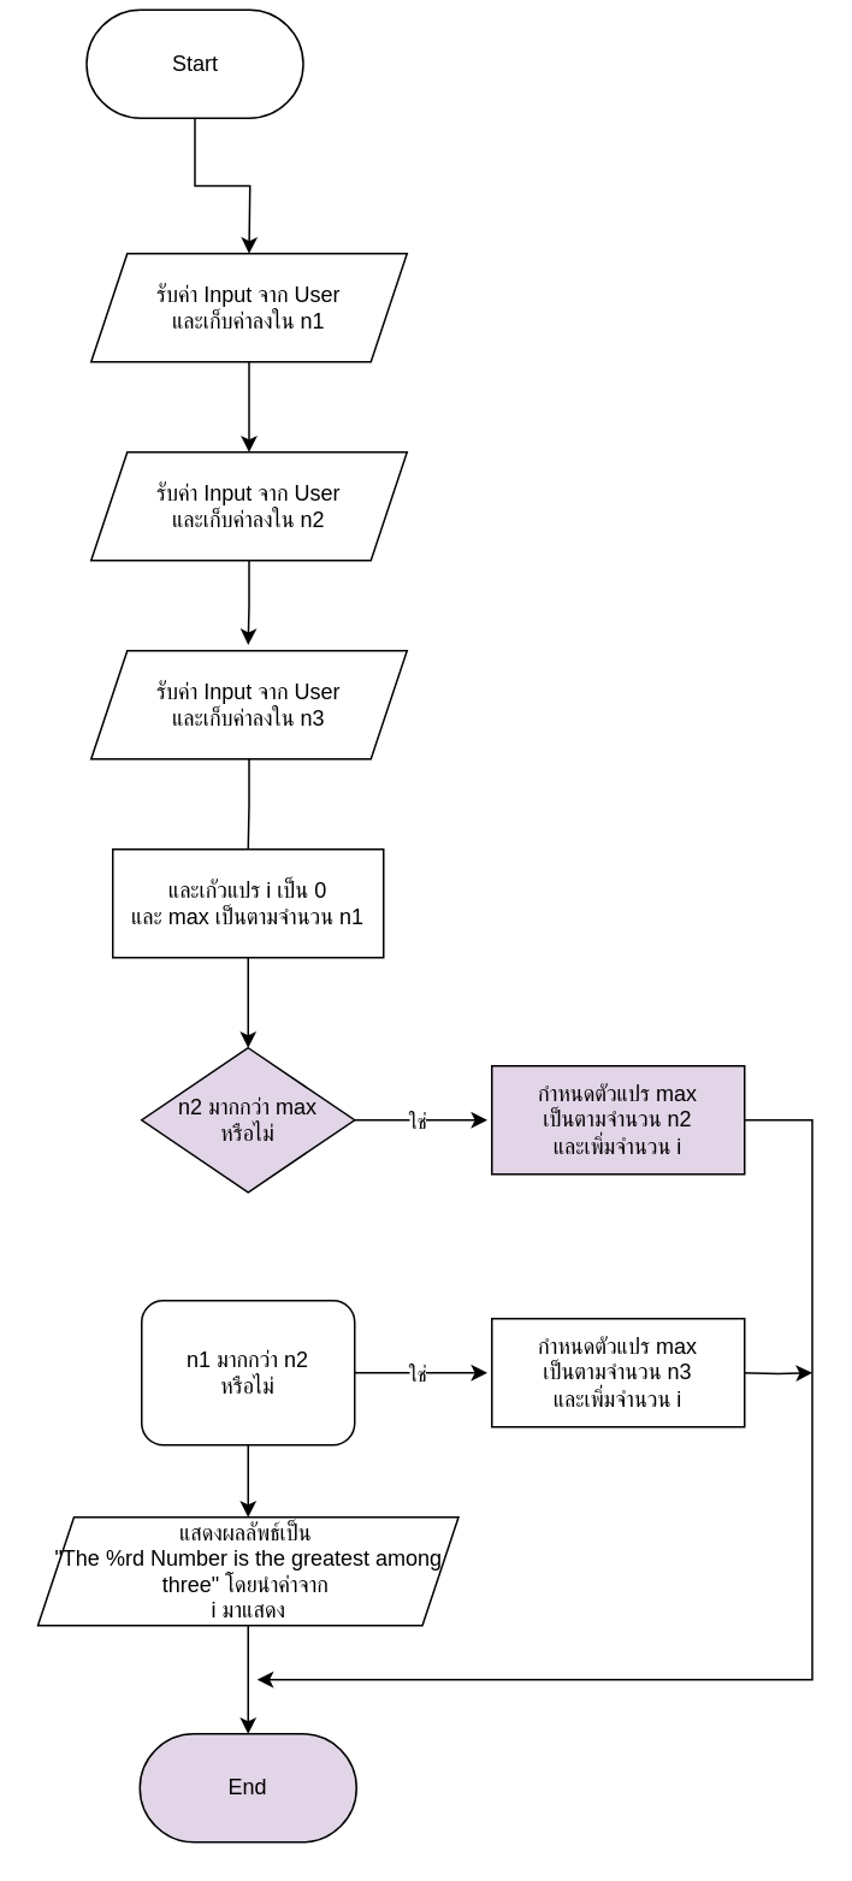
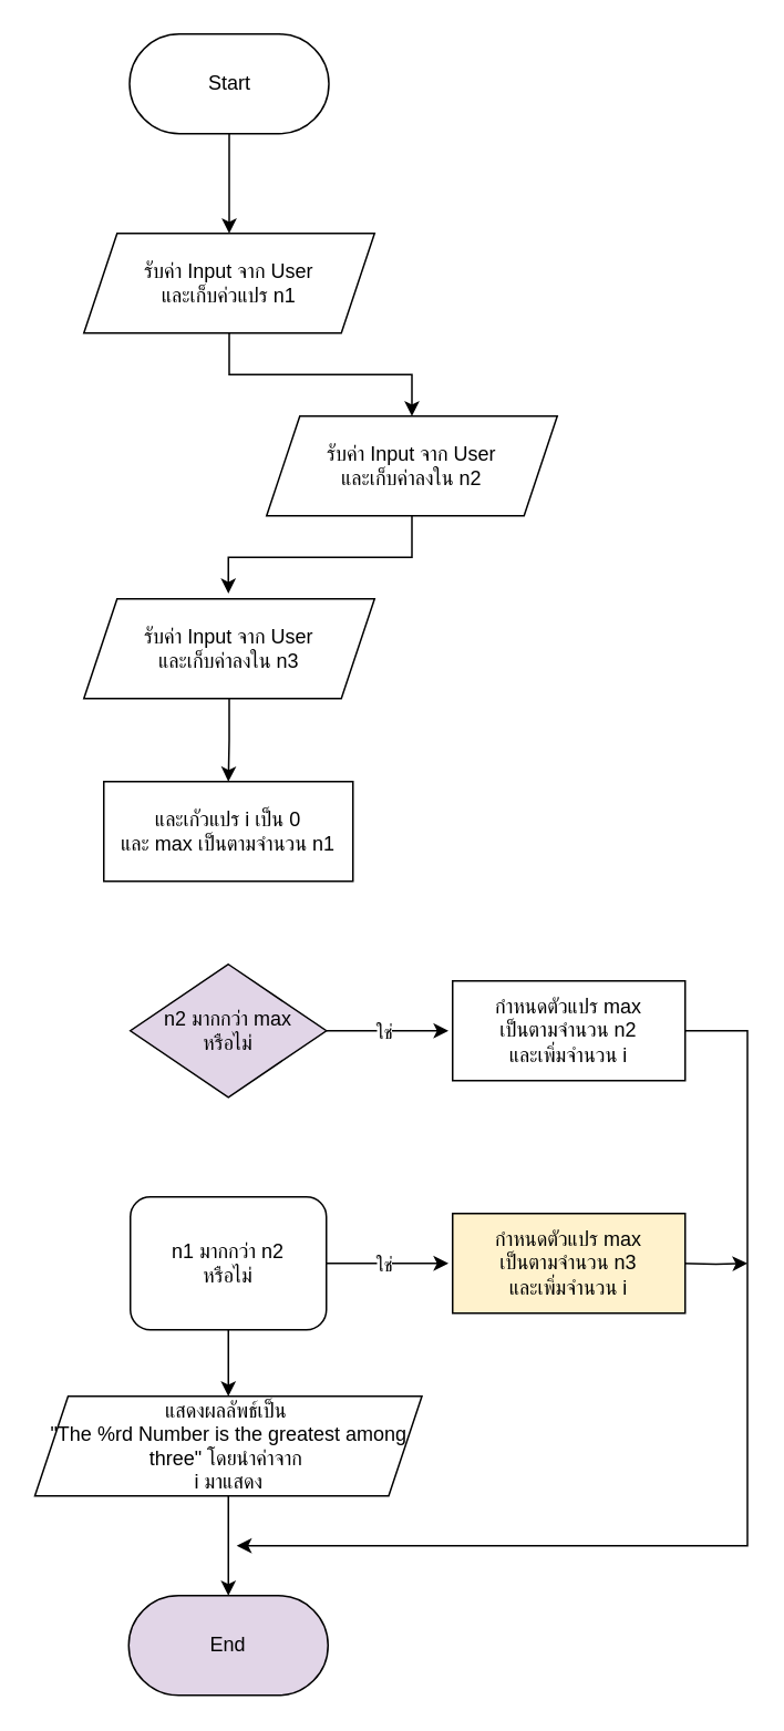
  <mxCell id="0" />
  <mxCell id="1" parent="0" />
  <mxCell id="2" style="edgeStyle=orthogonalEdgeStyle;rounded=0;orthogonalLoop=1;jettySize=auto;html=1;exitX=0.5;exitY=1;exitDx=0;exitDy=0;entryX=0.5;entryY=0;entryDx=0;entryDy=0;" edge="1" parent="1" source="3"><mxGeometry relative="1" as="geometry"><mxPoint x="137.5" y="140" as="targetPoint" /></mxGeometry></mxCell>
- <mxCell id="3" value="Start" style="rounded=1;whiteSpace=wrap;html=1;arcSize=50;" vertex="1" parent="1"><mxGeometry x="47.5" y="5" width="120" height="60" as="geometry" /></mxCell>
+ <mxCell id="3" value="Start" style="rounded=1;whiteSpace=wrap;html=1;arcSize=50;" vertex="1" parent="1"><mxGeometry x="77.5" y="20" width="120" height="60" as="geometry" /></mxCell>
  <mxCell id="4" value="" style="edgeStyle=orthogonalEdgeStyle;rounded=0;orthogonalLoop=1;jettySize=auto;html=1;" edge="1" parent="1" source="6"><mxGeometry relative="1" as="geometry"><mxPoint x="269.5" y="620" as="targetPoint" /></mxGeometry></mxCell>
  <mxCell id="5" value="ใช่" style="edgeLabel;html=1;align=center;verticalAlign=middle;resizable=0;points=[];" vertex="1" connectable="0" parent="4"><mxGeometry x="-0.084" relative="1" as="geometry"><mxPoint as="offset" /></mxGeometry></mxCell>
  <mxCell id="6" value="n2 มากกว่า max&lt;div&gt;หรือไม่&lt;/div&gt;" style="rhombus;whiteSpace=wrap;html=1;fillColor=#e1d5e7;" vertex="1" parent="1"><mxGeometry x="78" y="580" width="118" height="80" as="geometry" /></mxCell>
  <mxCell id="7" style="edgeStyle=orthogonalEdgeStyle;rounded=0;orthogonalLoop=1;jettySize=auto;html=1;exitX=1;exitY=0.5;exitDx=0;exitDy=0;" edge="1" parent="1"><mxGeometry relative="1" as="geometry"><mxPoint x="142" y="930" as="targetPoint" /><Array as="points"><mxPoint x="449.5" y="620" /><mxPoint x="449.5" y="930" /></Array><mxPoint x="409.5" y="620" as="sourcePoint" /></mxGeometry></mxCell>
  <mxCell id="8" value="" style="edgeStyle=orthogonalEdgeStyle;rounded=0;orthogonalLoop=1;jettySize=auto;html=1;" edge="1" parent="1" source="11"><mxGeometry relative="1" as="geometry"><mxPoint x="269.5" y="760" as="targetPoint" /></mxGeometry></mxCell>
  <mxCell id="9" value="ใช่" style="edgeLabel;html=1;align=center;verticalAlign=middle;resizable=0;points=[];" vertex="1" connectable="0" parent="8"><mxGeometry x="-0.084" relative="1" as="geometry"><mxPoint as="offset" /></mxGeometry></mxCell>
  <mxCell id="10" style="edgeStyle=orthogonalEdgeStyle;rounded=0;orthogonalLoop=1;jettySize=auto;html=1;exitX=0.5;exitY=1;exitDx=0;exitDy=0;entryX=0.5;entryY=0;entryDx=0;entryDy=0;" edge="1" parent="1" source="11" target="14"><mxGeometry relative="1" as="geometry" /></mxCell>
  <mxCell id="11" value="n1 มากกว่า n2&lt;div&gt;หรือไม่&lt;/div&gt;" style="whiteSpace=wrap;html=1;rounded=1;" vertex="1" parent="1"><mxGeometry x="78" y="720" width="118" height="80" as="geometry" /></mxCell>
  <mxCell id="12" style="edgeStyle=orthogonalEdgeStyle;rounded=0;orthogonalLoop=1;jettySize=auto;html=1;exitX=1;exitY=0.5;exitDx=0;exitDy=0;" edge="1" parent="1"><mxGeometry relative="1" as="geometry"><mxPoint x="449.5" y="760.074" as="targetPoint" /><mxPoint x="409.5" y="760" as="sourcePoint" /></mxGeometry></mxCell>
  <mxCell id="13" style="edgeStyle=orthogonalEdgeStyle;rounded=0;orthogonalLoop=1;jettySize=auto;html=1;exitX=0.5;exitY=1;exitDx=0;exitDy=0;entryX=0.5;entryY=0;entryDx=0;entryDy=0;" edge="1" parent="1" source="14" target="15"><mxGeometry relative="1" as="geometry" /></mxCell>
  <mxCell id="14" value="แสดงผลลัพธ์&lt;span style=&quot;background-color: initial;&quot;&gt;เป็น&amp;nbsp;&lt;/span&gt;&lt;div&gt;&quot;&lt;span style=&quot;background-color: initial;&quot;&gt;The %rd Number is the greatest among three&lt;/span&gt;&lt;span style=&quot;background-color: initial;&quot;&gt;&quot;&amp;nbsp;&lt;/span&gt;&lt;span style=&quot;background-color: initial;&quot;&gt;โดยนำค่าจาก&amp;nbsp;&lt;/span&gt;&lt;/div&gt;&lt;div&gt;i มาแสดง&lt;/div&gt;" style="shape=parallelogram;perimeter=parallelogramPerimeter;whiteSpace=wrap;html=1;fixedSize=1;" vertex="1" parent="1"><mxGeometry x="20.5" y="840" width="233" height="60" as="geometry" /></mxCell>
  <mxCell id="15" value="End" style="rounded=1;whiteSpace=wrap;html=1;arcSize=50;fillColor=#e1d5e7;" vertex="1" parent="1"><mxGeometry x="77" y="960" width="120" height="60" as="geometry" /></mxCell>
  <mxCell id="16" style="edgeStyle=orthogonalEdgeStyle;rounded=0;orthogonalLoop=1;jettySize=auto;html=1;exitX=0.5;exitY=1;exitDx=0;exitDy=0;" edge="1" parent="1" source="17" target="18"><mxGeometry relative="1" as="geometry" /></mxCell>
- <mxCell id="17" value="รับค่า Input จาก User&lt;div&gt;และเก็บค่าลงใน n1&lt;/div&gt;" style="shape=parallelogram;perimeter=parallelogramPerimeter;whiteSpace=wrap;html=1;fixedSize=1;" vertex="1" parent="1"><mxGeometry x="50" y="140" width="175" height="60" as="geometry" /></mxCell>
- <mxCell id="18" value="รับค่า Input จาก User&lt;div&gt;และเก็บค่าลงใน n2&lt;/div&gt;" style="shape=parallelogram;perimeter=parallelogramPerimeter;whiteSpace=wrap;html=1;fixedSize=1;" vertex="1" parent="1"><mxGeometry x="50" y="250" width="175" height="60" as="geometry" /></mxCell>
- <mxCell id="19" style="edgeStyle=orthogonalEdgeStyle;rounded=0;orthogonalLoop=1;jettySize=auto;html=1;exitX=0.5;exitY=1;exitDx=0;exitDy=0;entryX=0.5;entryY=0;entryDx=0;entryDy=0;endArrow=none;" edge="1" parent="1" source="20" target="23"><mxGeometry relative="1" as="geometry" /></mxCell>
+ <mxCell id="17" value="รับค่า Input จาก User&lt;div&gt;และเก็บค่วแปร n1&lt;/div&gt;" style="shape=parallelogram;perimeter=parallelogramPerimeter;whiteSpace=wrap;html=1;fixedSize=1;" vertex="1" parent="1"><mxGeometry x="50" y="140" width="175" height="60" as="geometry" /></mxCell>
+ <mxCell id="18" value="รับค่า Input จาก User&lt;div&gt;และเก็บค่าลงใน n2&lt;/div&gt;" style="shape=parallelogram;perimeter=parallelogramPerimeter;whiteSpace=wrap;html=1;fixedSize=1;" vertex="1" parent="1"><mxGeometry x="160" y="250" width="175" height="60" as="geometry" /></mxCell>
+ <mxCell id="19" style="edgeStyle=orthogonalEdgeStyle;rounded=0;orthogonalLoop=1;jettySize=auto;html=1;exitX=0.5;exitY=1;exitDx=0;exitDy=0;entryX=0.5;entryY=0;entryDx=0;entryDy=0;" edge="1" parent="1" source="20" target="23"><mxGeometry relative="1" as="geometry" /></mxCell>
  <mxCell id="20" value="รับค่า Input จาก User&lt;div&gt;และเก็บค่าลงใน n3&lt;/div&gt;" style="shape=parallelogram;perimeter=parallelogramPerimeter;whiteSpace=wrap;html=1;fixedSize=1;" vertex="1" parent="1"><mxGeometry x="50" y="360" width="175" height="60" as="geometry" /></mxCell>
  <mxCell id="21" style="edgeStyle=orthogonalEdgeStyle;rounded=0;orthogonalLoop=1;jettySize=auto;html=1;exitX=0.5;exitY=1;exitDx=0;exitDy=0;entryX=0.497;entryY=-0.054;entryDx=0;entryDy=0;entryPerimeter=0;" edge="1" parent="1" source="18" target="20"><mxGeometry relative="1" as="geometry" /></mxCell>
- <mxCell id="22" style="edgeStyle=orthogonalEdgeStyle;rounded=0;orthogonalLoop=1;jettySize=auto;html=1;exitX=0.5;exitY=1;exitDx=0;exitDy=0;entryX=0.5;entryY=0;entryDx=0;entryDy=0;" edge="1" parent="1" source="23" target="6"><mxGeometry relative="1" as="geometry" /></mxCell>
  <mxCell id="23" value="และเกัวแปร i เป็น 0&lt;div&gt;และ max เป็นตามจำนวน n1&lt;/div&gt;" style="rounded=0;whiteSpace=wrap;html=1;" vertex="1" parent="1"><mxGeometry x="62" y="470" width="150" height="60" as="geometry" /></mxCell>
- <mxCell id="24" value="กำหนดตัวแปร max&lt;div&gt;เป็นตามจำนวน n2&lt;/div&gt;&lt;div&gt;และเพิ่มจำนวน i&lt;/div&gt;" style="rounded=0;whiteSpace=wrap;html=1;fillColor=#e1d5e7;" vertex="1" parent="1"><mxGeometry x="272" y="590" width="140" height="60" as="geometry" /></mxCell>
- <mxCell id="25" value="กำหนดตัวแปร max&lt;div&gt;เป็นตามจำนวน n3&lt;/div&gt;&lt;div&gt;และเพิ่มจำนวน i&lt;/div&gt;" style="rounded=0;whiteSpace=wrap;html=1;" vertex="1" parent="1"><mxGeometry x="272" y="730" width="140" height="60" as="geometry" /></mxCell>
+ <mxCell id="24" value="กำหนดตัวแปร max&lt;div&gt;เป็นตามจำนวน n2&lt;/div&gt;&lt;div&gt;และเพิ่มจำนวน i&lt;/div&gt;" style="rounded=0;whiteSpace=wrap;html=1;" vertex="1" parent="1"><mxGeometry x="272" y="590" width="140" height="60" as="geometry" /></mxCell>
+ <mxCell id="25" value="กำหนดตัวแปร max&lt;div&gt;เป็นตามจำนวน n3&lt;/div&gt;&lt;div&gt;และเพิ่มจำนวน i&lt;/div&gt;" style="rounded=0;whiteSpace=wrap;html=1;fillColor=#fff2cc;" vertex="1" parent="1"><mxGeometry x="272" y="730" width="140" height="60" as="geometry" /></mxCell>
